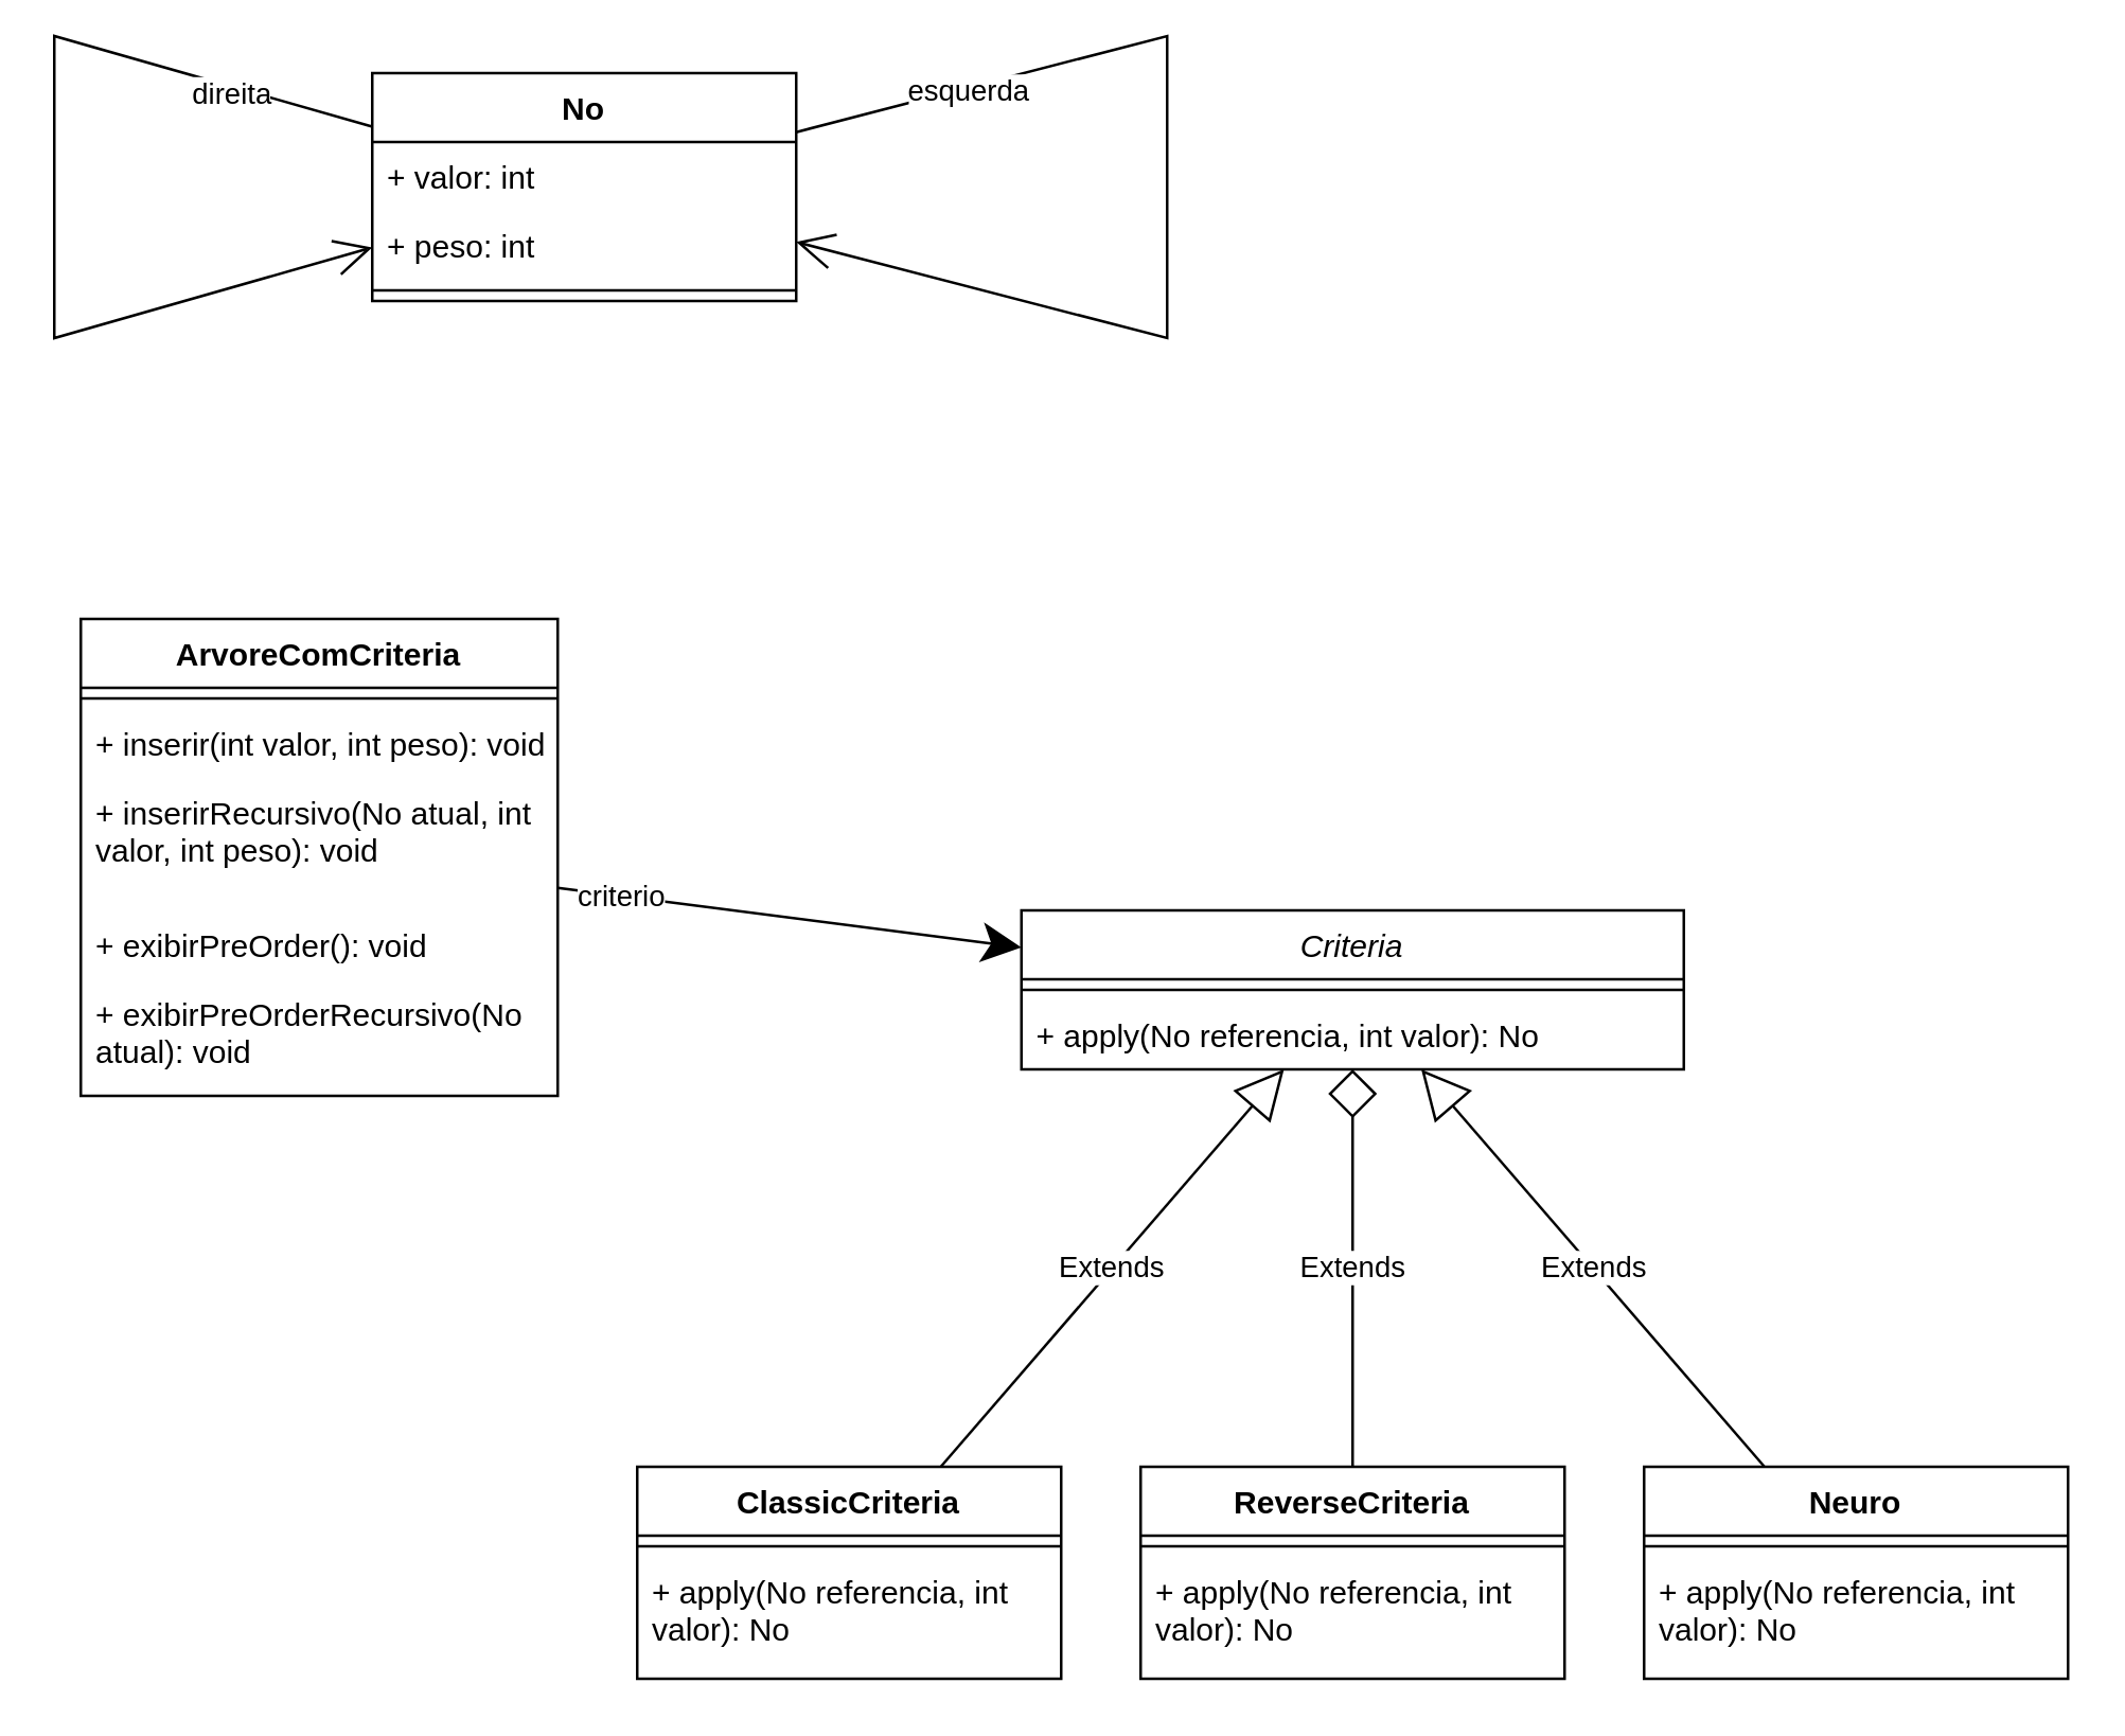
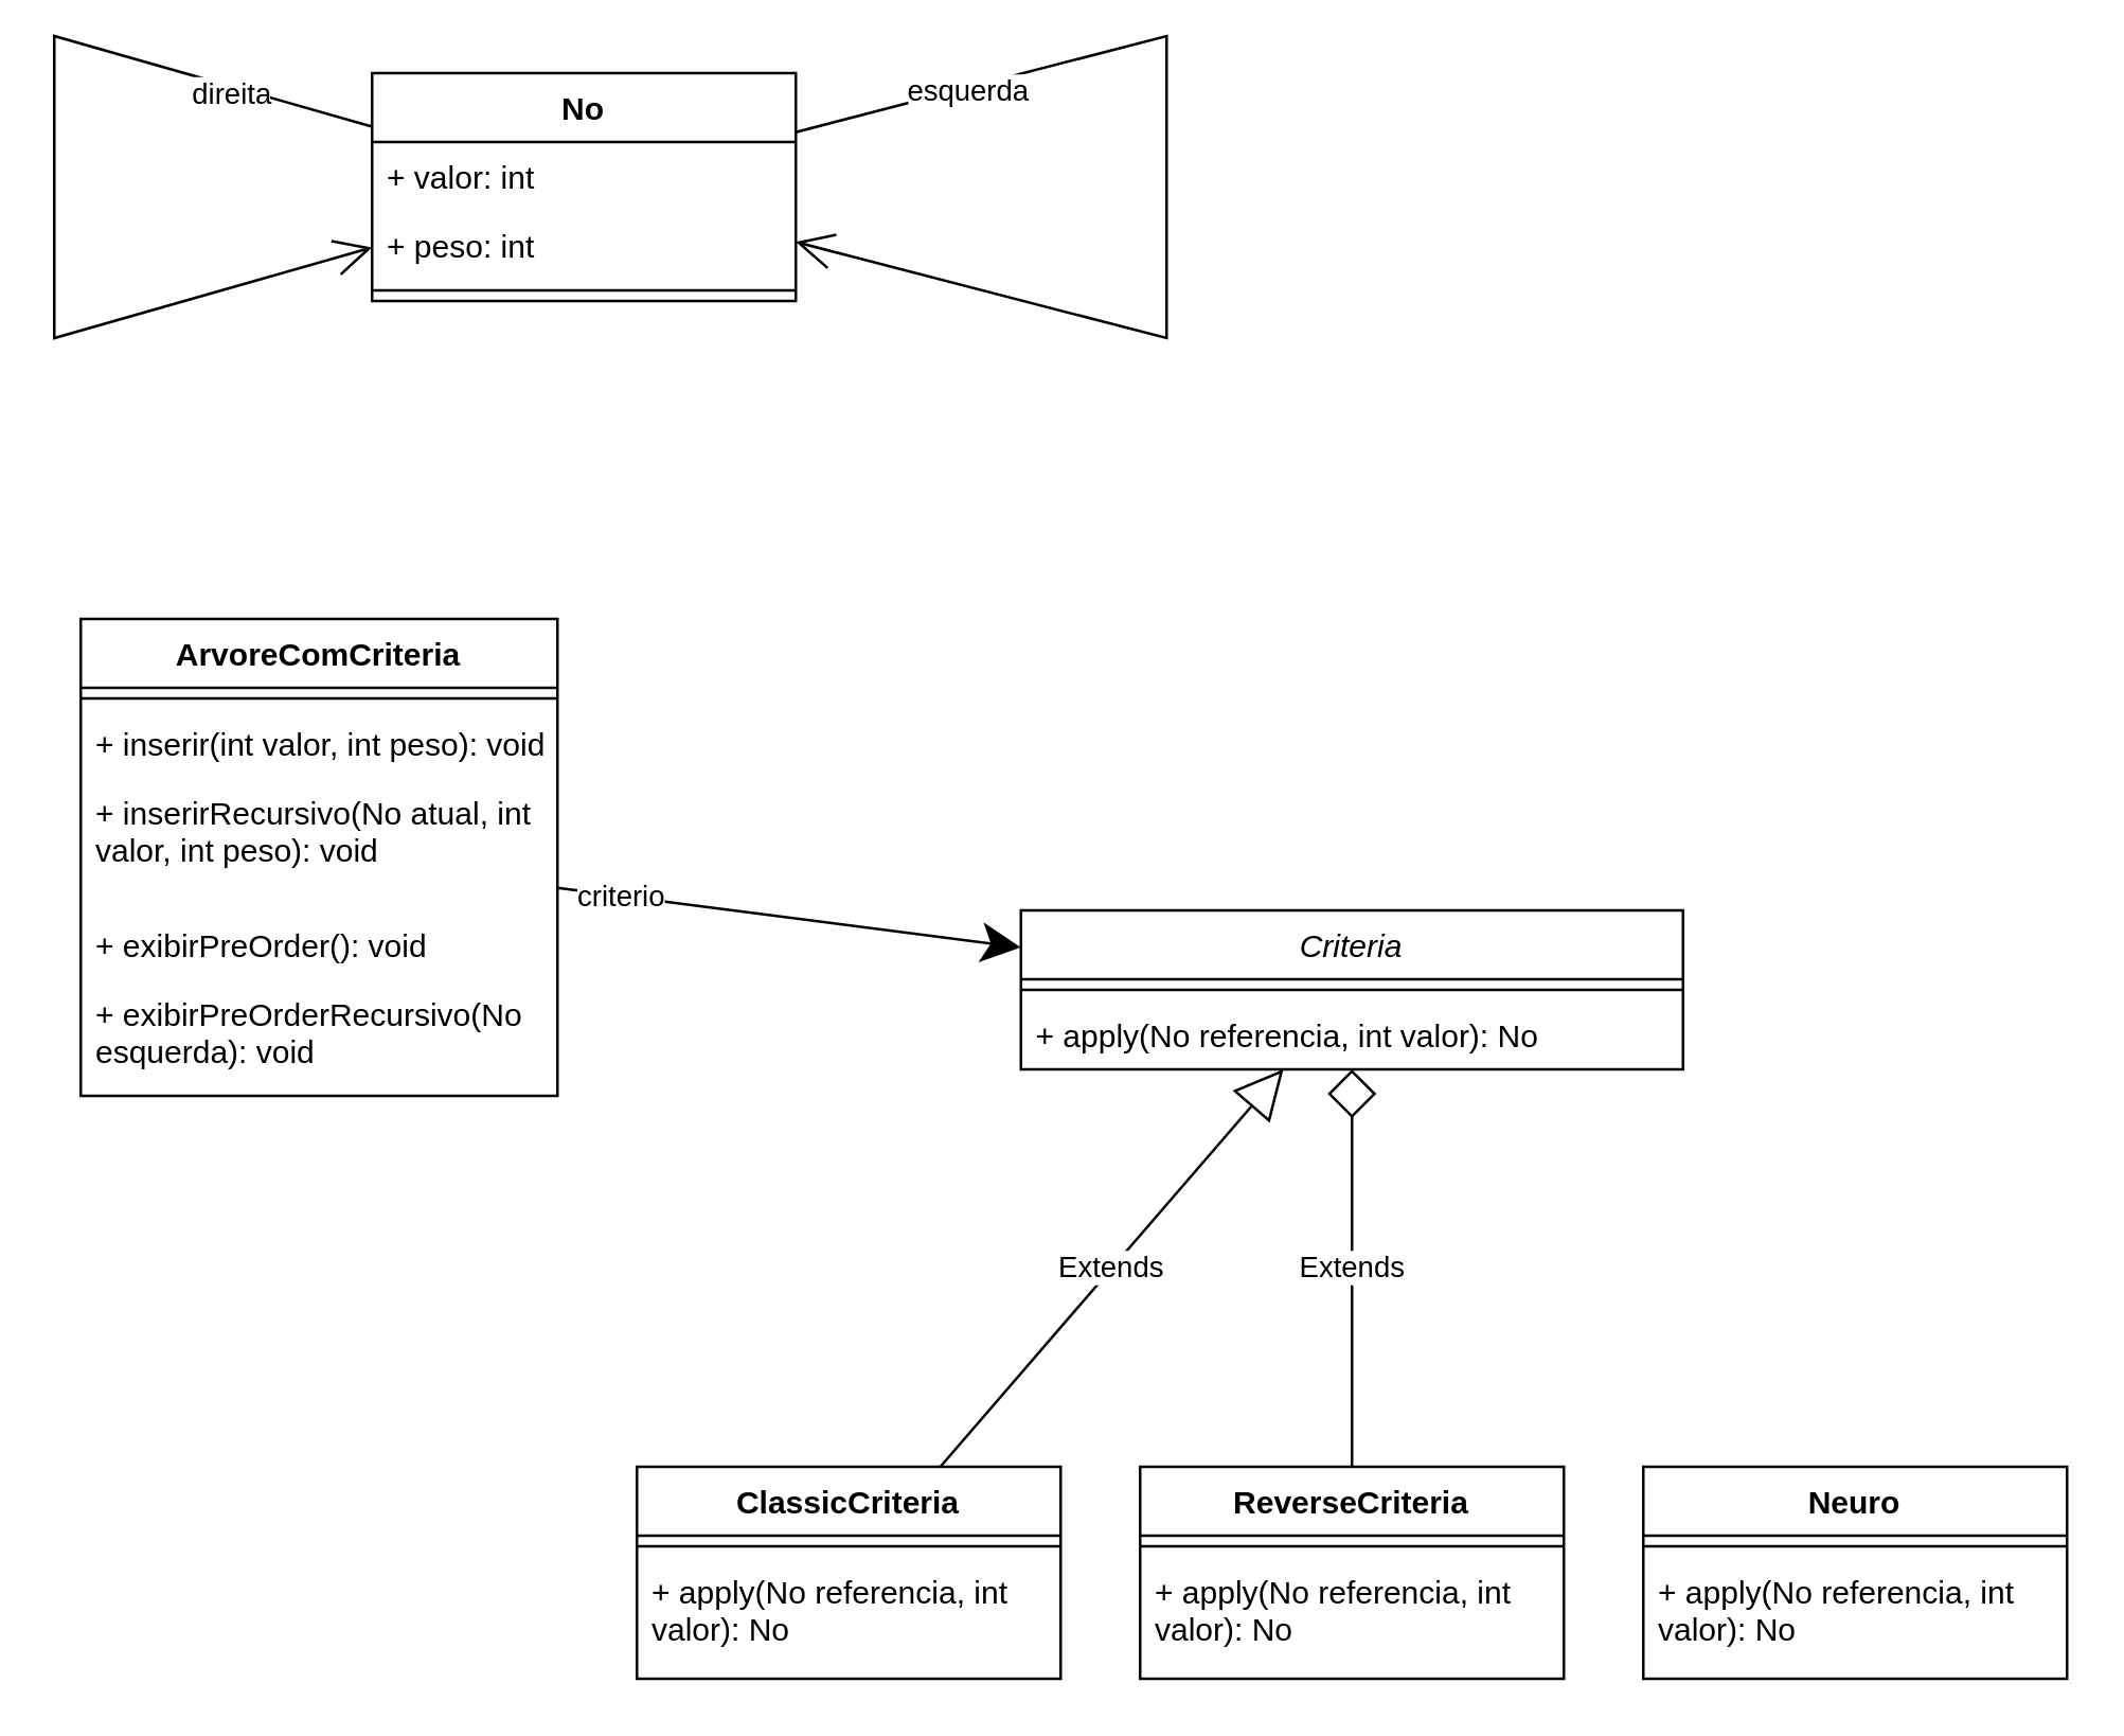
  <mxCell id="0" />
  <mxCell id="1" parent="0" />
  <mxCell id="2" value="&lt;i style=&quot;font-weight: normal;&quot;&gt;Criteria&lt;/i&gt;" style="swimlane;fontStyle=1;align=center;verticalAlign=top;childLayout=stackLayout;horizontal=1;startSize=26;horizontalStack=0;resizeParent=1;resizeParentMax=0;resizeLast=0;collapsible=1;marginBottom=0;whiteSpace=wrap;html=1;" parent="1" vertex="1"><mxGeometry x="385" y="336" width="250" height="60" as="geometry" /></mxCell>
  <mxCell id="3" value="" style="line;strokeWidth=1;fillColor=none;align=left;verticalAlign=middle;spacingTop=-1;spacingLeft=3;spacingRight=3;rotatable=0;labelPosition=right;points=[];portConstraint=eastwest;strokeColor=inherit;" parent="2" vertex="1"><mxGeometry y="26" width="250" height="8" as="geometry" /></mxCell>
  <mxCell id="4" value="+&amp;nbsp;apply(No referencia, int valor): No" style="text;strokeColor=none;fillColor=none;align=left;verticalAlign=top;spacingLeft=4;spacingRight=4;overflow=hidden;rotatable=0;points=[[0,0.5],[1,0.5]];portConstraint=eastwest;whiteSpace=wrap;html=1;" parent="2" vertex="1"><mxGeometry y="34" width="250" height="26" as="geometry" /></mxCell>
  <mxCell id="5" value="Neuro" style="swimlane;fontStyle=1;align=center;verticalAlign=top;childLayout=stackLayout;horizontal=1;startSize=26;horizontalStack=0;resizeParent=1;resizeParentMax=0;resizeLast=0;collapsible=1;marginBottom=0;whiteSpace=wrap;html=1;" parent="1" vertex="1"><mxGeometry x="620" y="546" width="160" height="80" as="geometry" /></mxCell>
  <mxCell id="6" value="" style="line;strokeWidth=1;fillColor=none;align=left;verticalAlign=middle;spacingTop=-1;spacingLeft=3;spacingRight=3;rotatable=0;labelPosition=right;points=[];portConstraint=eastwest;strokeColor=inherit;" parent="5" vertex="1"><mxGeometry y="26" width="160" height="8" as="geometry" /></mxCell>
  <mxCell id="7" value="+&amp;nbsp;apply(No referencia, int valor): No" style="text;strokeColor=none;fillColor=none;align=left;verticalAlign=top;spacingLeft=4;spacingRight=4;overflow=hidden;rotatable=0;points=[[0,0.5],[1,0.5]];portConstraint=eastwest;whiteSpace=wrap;html=1;" parent="5" vertex="1"><mxGeometry y="34" width="160" height="46" as="geometry" /></mxCell>
  <mxCell id="8" value="ReverseCriteria" style="swimlane;fontStyle=1;align=center;verticalAlign=top;childLayout=stackLayout;horizontal=1;startSize=26;horizontalStack=0;resizeParent=1;resizeParentMax=0;resizeLast=0;collapsible=1;marginBottom=0;whiteSpace=wrap;html=1;" parent="1" vertex="1"><mxGeometry x="430" y="546" width="160" height="80" as="geometry" /></mxCell>
  <mxCell id="9" value="" style="line;strokeWidth=1;fillColor=none;align=left;verticalAlign=middle;spacingTop=-1;spacingLeft=3;spacingRight=3;rotatable=0;labelPosition=right;points=[];portConstraint=eastwest;strokeColor=inherit;" parent="8" vertex="1"><mxGeometry y="26" width="160" height="8" as="geometry" /></mxCell>
  <mxCell id="10" value="+&amp;nbsp;apply(No referencia, int valor): No" style="text;strokeColor=none;fillColor=none;align=left;verticalAlign=top;spacingLeft=4;spacingRight=4;overflow=hidden;rotatable=0;points=[[0,0.5],[1,0.5]];portConstraint=eastwest;whiteSpace=wrap;html=1;" parent="8" vertex="1"><mxGeometry y="34" width="160" height="46" as="geometry" /></mxCell>
  <mxCell id="11" value="ClassicCriteria" style="swimlane;fontStyle=1;align=center;verticalAlign=top;childLayout=stackLayout;horizontal=1;startSize=26;horizontalStack=0;resizeParent=1;resizeParentMax=0;resizeLast=0;collapsible=1;marginBottom=0;whiteSpace=wrap;html=1;" parent="1" vertex="1"><mxGeometry x="240" y="546" width="160" height="80" as="geometry" /></mxCell>
  <mxCell id="12" value="" style="line;strokeWidth=1;fillColor=none;align=left;verticalAlign=middle;spacingTop=-1;spacingLeft=3;spacingRight=3;rotatable=0;labelPosition=right;points=[];portConstraint=eastwest;strokeColor=inherit;" parent="11" vertex="1"><mxGeometry y="26" width="160" height="8" as="geometry" /></mxCell>
  <mxCell id="13" value="+&amp;nbsp;apply(No referencia, int valor): No" style="text;strokeColor=none;fillColor=none;align=left;verticalAlign=top;spacingLeft=4;spacingRight=4;overflow=hidden;rotatable=0;points=[[0,0.5],[1,0.5]];portConstraint=eastwest;whiteSpace=wrap;html=1;" parent="11" vertex="1"><mxGeometry y="34" width="160" height="46" as="geometry" /></mxCell>
- <mxCell id="14" value="Extends" style="endArrow=block;endSize=16;endFill=0;html=1;rounded=0;" parent="1" source="5" target="2" edge="1"><mxGeometry width="160" relative="1" as="geometry"><mxPoint x="410" y="506" as="sourcePoint" /><mxPoint x="570" y="506" as="targetPoint" /></mxGeometry></mxCell>
  <mxCell id="15" value="Extends" style="endArrow=diamond;endSize=16;endFill=0;html=1;rounded=0;" parent="1" source="8" target="2" edge="1"><mxGeometry width="160" relative="1" as="geometry"><mxPoint x="410" y="506" as="sourcePoint" /><mxPoint x="570" y="506" as="targetPoint" /></mxGeometry></mxCell>
  <mxCell id="16" value="Extends" style="endArrow=block;endSize=16;endFill=0;html=1;rounded=0;" parent="1" source="11" target="2" edge="1"><mxGeometry width="160" relative="1" as="geometry"><mxPoint x="410" y="506" as="sourcePoint" /><mxPoint x="570" y="506" as="targetPoint" /></mxGeometry></mxCell>
  <mxCell id="17" value="No" style="swimlane;fontStyle=1;align=center;verticalAlign=top;childLayout=stackLayout;horizontal=1;startSize=26;horizontalStack=0;resizeParent=1;resizeParentMax=0;resizeLast=0;collapsible=1;marginBottom=0;whiteSpace=wrap;html=1;" parent="1" vertex="1"><mxGeometry x="140" y="20" width="160" height="86" as="geometry" /></mxCell>
  <mxCell id="18" value="+ valor: int" style="text;strokeColor=none;fillColor=none;align=left;verticalAlign=top;spacingLeft=4;spacingRight=4;overflow=hidden;rotatable=0;points=[[0,0.5],[1,0.5]];portConstraint=eastwest;whiteSpace=wrap;html=1;" parent="17" vertex="1"><mxGeometry y="26" width="160" height="26" as="geometry" /></mxCell>
  <mxCell id="19" value="+ peso: int" style="text;strokeColor=none;fillColor=none;align=left;verticalAlign=top;spacingLeft=4;spacingRight=4;overflow=hidden;rotatable=0;points=[[0,0.5],[1,0.5]];portConstraint=eastwest;whiteSpace=wrap;html=1;" parent="17" vertex="1"><mxGeometry y="52" width="160" height="26" as="geometry" /></mxCell>
  <mxCell id="20" value="" style="line;strokeWidth=1;fillColor=none;align=left;verticalAlign=middle;spacingTop=-1;spacingLeft=3;spacingRight=3;rotatable=0;labelPosition=right;points=[];portConstraint=eastwest;strokeColor=inherit;" parent="17" vertex="1"><mxGeometry y="78" width="160" height="8" as="geometry" /></mxCell>
  <mxCell id="21" value="" style="endArrow=open;endFill=1;endSize=12;html=1;rounded=0;" parent="1" source="17" target="17" edge="1"><mxGeometry width="160" relative="1" as="geometry"><mxPoint x="290" y="290" as="sourcePoint" /><mxPoint x="450" y="290" as="targetPoint" /><Array as="points"><mxPoint x="440" y="120" /></Array></mxGeometry></mxCell>
  <mxCell id="22" value="esquerda" style="edgeLabel;html=1;align=center;verticalAlign=middle;resizable=0;points=[];" parent="21" vertex="1" connectable="0"><mxGeometry x="-0.671" y="-1" relative="1" as="geometry"><mxPoint as="offset" /></mxGeometry></mxCell>
  <mxCell id="23" value="" style="endArrow=open;endFill=1;endSize=12;html=1;rounded=0;" parent="1" source="17" target="17" edge="1"><mxGeometry width="160" relative="1" as="geometry"><mxPoint x="100" y="150" as="sourcePoint" /><mxPoint x="260" y="150" as="targetPoint" /><Array as="points"><mxPoint x="20" y="120" /></Array></mxGeometry></mxCell>
  <mxCell id="24" value="direita" style="edgeLabel;html=1;align=center;verticalAlign=middle;resizable=0;points=[];" parent="23" vertex="1" connectable="0"><mxGeometry x="-0.697" y="2" relative="1" as="geometry"><mxPoint as="offset" /></mxGeometry></mxCell>
  <mxCell id="25" value="ArvoreComCriteria" style="swimlane;fontStyle=1;align=center;verticalAlign=top;childLayout=stackLayout;horizontal=1;startSize=26;horizontalStack=0;resizeParent=1;resizeParentMax=0;resizeLast=0;collapsible=1;marginBottom=0;whiteSpace=wrap;html=1;" parent="1" vertex="1"><mxGeometry x="30" y="226" width="180" height="180" as="geometry" /></mxCell>
  <mxCell id="26" value="" style="line;strokeWidth=1;fillColor=none;align=left;verticalAlign=middle;spacingTop=-1;spacingLeft=3;spacingRight=3;rotatable=0;labelPosition=right;points=[];portConstraint=eastwest;strokeColor=inherit;" parent="25" vertex="1"><mxGeometry y="26" width="180" height="8" as="geometry" /></mxCell>
  <mxCell id="27" value="+&amp;nbsp;inserir(int valor, int peso): void" style="text;strokeColor=none;fillColor=none;align=left;verticalAlign=top;spacingLeft=4;spacingRight=4;overflow=hidden;rotatable=0;points=[[0,0.5],[1,0.5]];portConstraint=eastwest;whiteSpace=wrap;html=1;" parent="25" vertex="1"><mxGeometry y="34" width="180" height="26" as="geometry" /></mxCell>
  <mxCell id="28" value="+&amp;nbsp;inserirRecursivo(No atual, int valor, int peso): void" style="text;strokeColor=none;fillColor=none;align=left;verticalAlign=top;spacingLeft=4;spacingRight=4;overflow=hidden;rotatable=0;points=[[0,0.5],[1,0.5]];portConstraint=eastwest;whiteSpace=wrap;html=1;" parent="25" vertex="1"><mxGeometry y="60" width="180" height="50" as="geometry" /></mxCell>
  <mxCell id="29" value="+&amp;nbsp;exibirPreOrder(): void" style="text;strokeColor=none;fillColor=none;align=left;verticalAlign=top;spacingLeft=4;spacingRight=4;overflow=hidden;rotatable=0;points=[[0,0.5],[1,0.5]];portConstraint=eastwest;whiteSpace=wrap;html=1;" parent="25" vertex="1"><mxGeometry y="110" width="180" height="26" as="geometry" /></mxCell>
- <mxCell id="30" value="+&amp;nbsp;exibirPreOrderRecursivo(No atual): void" style="text;strokeColor=none;fillColor=none;align=left;verticalAlign=top;spacingLeft=4;spacingRight=4;overflow=hidden;rotatable=0;points=[[0,0.5],[1,0.5]];portConstraint=eastwest;whiteSpace=wrap;html=1;" parent="25" vertex="1"><mxGeometry y="136" width="180" height="44" as="geometry" /></mxCell>
+ <mxCell id="30" value="+&amp;nbsp;exibirPreOrderRecursivo(No esquerda): void" style="text;strokeColor=none;fillColor=none;align=left;verticalAlign=top;spacingLeft=4;spacingRight=4;overflow=hidden;rotatable=0;points=[[0,0.5],[1,0.5]];portConstraint=eastwest;whiteSpace=wrap;html=1;" parent="25" vertex="1"><mxGeometry y="136" width="180" height="44" as="geometry" /></mxCell>
  <mxCell id="31" value="" style="endArrow=classic;endFill=1;endSize=12;html=1;rounded=0;" parent="1" source="25" target="2" edge="1"><mxGeometry width="160" relative="1" as="geometry"><mxPoint x="120" y="386" as="sourcePoint" /><mxPoint x="280" y="386" as="targetPoint" /></mxGeometry></mxCell>
  <mxCell id="32" value="criterio" style="edgeLabel;html=1;align=center;verticalAlign=middle;resizable=0;points=[];" parent="31" vertex="1" connectable="0"><mxGeometry x="-0.729" relative="1" as="geometry"><mxPoint as="offset" /></mxGeometry></mxCell>
